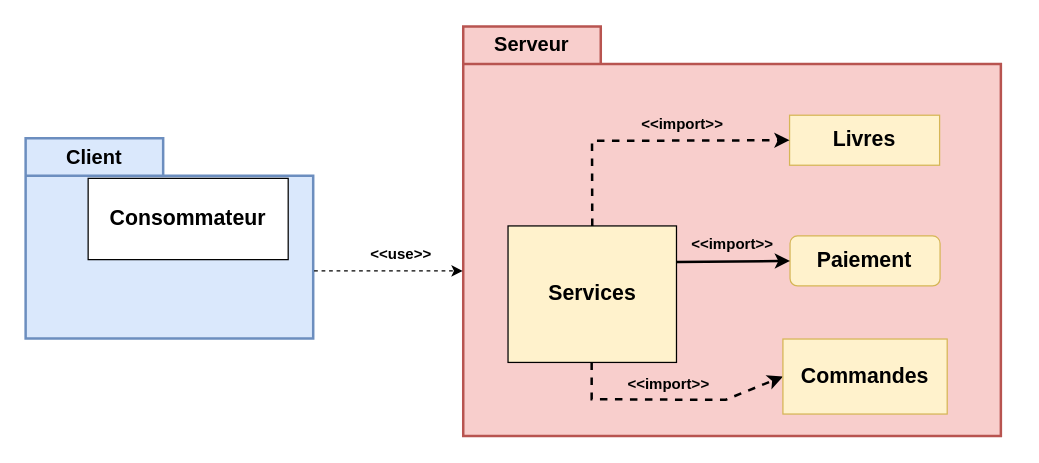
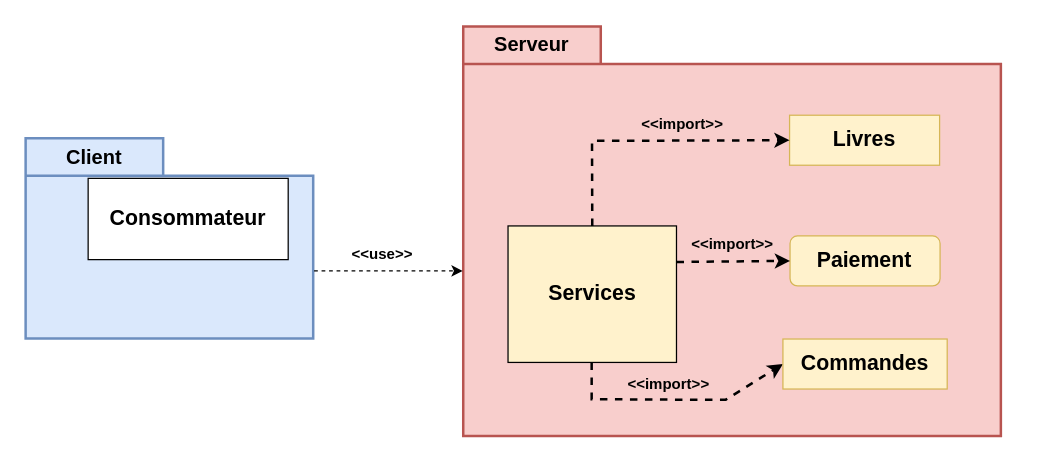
  <mxCell id="0" />
  <mxCell id="1" parent="0" />
  <mxCell id="2" value="&lt;font style=&quot;font-size: 16px;&quot;&gt;Serveur&lt;/font&gt;" style="shape=folder;fontStyle=1;tabWidth=110;tabHeight=30;tabPosition=left;html=1;boundedLbl=1;labelInHeader=1;container=1;collapsible=0;whiteSpace=wrap;fillColor=#f8cecc;strokeColor=#b85450;strokeWidth=2;" parent="1" vertex="1"><mxGeometry x="370" y="20.5" width="430" height="327.5" as="geometry" /></mxCell>
  <mxCell id="3" value="" style="html=1;strokeColor=none;resizeWidth=1;resizeHeight=1;fillColor=none;part=1;connectable=0;allowArrows=0;deletable=0;whiteSpace=wrap;" parent="2" vertex="1"><mxGeometry width="458.667" height="229.25" relative="1" as="geometry"><mxPoint y="30" as="offset" /></mxGeometry></mxCell>
  <mxCell id="4" value="&lt;b&gt;&lt;font style=&quot;font-size: 17px;&quot;&gt;Livres&lt;/font&gt;&lt;/b&gt;" style="html=1;whiteSpace=wrap;fillColor=#fff2cc;strokeColor=#d6b656;" parent="2" vertex="1"><mxGeometry width="120" height="40" relative="1" as="geometry"><mxPoint x="261" y="71" as="offset" /></mxGeometry></mxCell>
  <mxCell id="5" value="&lt;b&gt;&lt;font style=&quot;font-size: 17px;&quot;&gt;Services&lt;/font&gt;&lt;/b&gt;" style="html=1;whiteSpace=wrap;fillColor=#fff2cc;" parent="2" vertex="1"><mxGeometry x="35.833" y="159.551" width="134.733" height="109.167" as="geometry" /></mxCell>
  <mxCell id="6" value="" style="endArrow=classic;html=1;rounded=0;dashed=1;strokeWidth=2;entryX=0;entryY=0.5;entryDx=0;entryDy=0;exitX=0.5;exitY=0;exitDx=0;exitDy=0;" parent="2" source="5" target="4" edge="1"><mxGeometry width="50" height="50" relative="1" as="geometry"><mxPoint x="43" y="344.295" as="sourcePoint" /><mxPoint x="200.667" y="41.987" as="targetPoint" /><Array as="points"><mxPoint x="103" y="91.5" /></Array></mxGeometry></mxCell>
  <mxCell id="7" value="&lt;b&gt;&amp;lt;&amp;lt;import&amp;gt;&amp;gt;&lt;/b&gt;" style="text;html=1;align=center;verticalAlign=middle;resizable=0;points=[];autosize=1;strokeColor=none;fillColor=none;" parent="2" vertex="1"><mxGeometry x="130.004" y="63.498" width="90" height="30" as="geometry" /></mxCell>
  <mxCell id="8" value="" style="endArrow=classic;html=1;rounded=0;dashed=1;strokeWidth=2;entryX=0;entryY=0.5;entryDx=0;entryDy=0;exitX=0.5;exitY=0;exitDx=0;exitDy=0;" parent="2" target="9" edge="1"><mxGeometry width="50" height="50" relative="1" as="geometry"><mxPoint x="102.722" y="268.718" as="sourcePoint" /><mxPoint x="250.833" y="317.423" as="targetPoint" /><Array as="points"><mxPoint x="102.722" y="298.109" /><mxPoint x="170" y="298.5" /><mxPoint x="210" y="298.5" /></Array></mxGeometry></mxCell>
- <mxCell id="9" value="&lt;b&gt;&lt;font style=&quot;font-size: 17px;&quot;&gt;Commandes&lt;/font&gt;&lt;/b&gt;" style="html=1;whiteSpace=wrap;fillColor=#fff2cc;strokeColor=#d6b656;" parent="2" vertex="1"><mxGeometry x="255.69" y="250" width="131.39" height="60" as="geometry" /></mxCell>
+ <mxCell id="9" value="&lt;b&gt;&lt;font style=&quot;font-size: 17px;&quot;&gt;Commandes&lt;/font&gt;&lt;/b&gt;" style="html=1;whiteSpace=wrap;fillColor=#fff2cc;strokeColor=#d6b656;" parent="2" vertex="1"><mxGeometry x="255.69" y="250" width="131.39" height="40" as="geometry" /></mxCell>
  <mxCell id="10" value="&lt;b&gt;&amp;lt;&amp;lt;import&amp;gt;&amp;gt;&lt;/b&gt;" style="text;html=1;align=center;verticalAlign=middle;resizable=0;points=[];autosize=1;strokeColor=none;fillColor=none;" parent="2" vertex="1"><mxGeometry x="119.44" y="271.47" width="90" height="30" as="geometry" /></mxCell>
  <mxCell id="11" value="&lt;b&gt;&lt;font style=&quot;font-size: 17px;&quot;&gt;Paiement&lt;/font&gt;&lt;/b&gt;" style="html=1;whiteSpace=wrap;fillColor=#fff2cc;strokeColor=#d6b656;rounded=1;" vertex="1" parent="2"><mxGeometry x="261.38" y="167.5" width="120" height="40" as="geometry" /></mxCell>
- <mxCell id="12" value="" style="endArrow=classic;html=1;rounded=0;dashed=0;strokeWidth=2;entryX=0;entryY=0.5;entryDx=0;entryDy=0;exitX=1;exitY=0.264;exitDx=0;exitDy=0;exitPerimeter=0;" edge="1" parent="2" source="5" target="11"><mxGeometry width="50" height="50" relative="1" as="geometry"><mxPoint x="110.28" y="253.55" as="sourcePoint" /><mxPoint x="268.28" y="159.55" as="targetPoint" /><Array as="points" /></mxGeometry></mxCell>
+ <mxCell id="12" value="" style="endArrow=classic;html=1;rounded=0;dashed=1;strokeWidth=2;entryX=0;entryY=0.5;entryDx=0;entryDy=0;exitX=1;exitY=0.264;exitDx=0;exitDy=0;exitPerimeter=0;" edge="1" parent="2" source="5" target="11"><mxGeometry width="50" height="50" relative="1" as="geometry"><mxPoint x="110.28" y="253.55" as="sourcePoint" /><mxPoint x="268.28" y="159.55" as="targetPoint" /><Array as="points" /></mxGeometry></mxCell>
  <mxCell id="13" value="&lt;b&gt;&amp;lt;&amp;lt;import&amp;gt;&amp;gt;&lt;/b&gt;" style="text;html=1;align=center;verticalAlign=middle;resizable=0;points=[];autosize=1;strokeColor=none;fillColor=none;rotation=0;" vertex="1" parent="2"><mxGeometry x="170.004" y="159.548" width="90" height="30" as="geometry" /></mxCell>
  <mxCell id="14" value="&lt;font style=&quot;font-size: 16px;&quot;&gt;Client&lt;/font&gt;" style="shape=folder;fontStyle=1;tabWidth=110;tabHeight=30;tabPosition=left;html=1;boundedLbl=1;labelInHeader=1;container=1;collapsible=0;recursiveResize=0;whiteSpace=wrap;fillColor=#dae8fc;strokeColor=#6c8ebf;strokeWidth=2;" parent="1" vertex="1"><mxGeometry x="20" y="110" width="230" height="160" as="geometry" /></mxCell>
  <mxCell id="15" value="&lt;b&gt;&lt;font style=&quot;font-size: 17px;&quot;&gt;Consommateur&lt;/font&gt;&lt;/b&gt;" style="html=1;whiteSpace=wrap;" parent="14" vertex="1"><mxGeometry x="50" y="32" width="160" height="65" as="geometry" /></mxCell>
  <mxCell id="16" value="" style="endArrow=classic;html=1;rounded=0;entryX=-0.001;entryY=0.597;entryDx=0;entryDy=0;entryPerimeter=0;exitX=1.003;exitY=0.662;exitDx=0;exitDy=0;exitPerimeter=0;dashed=1;" parent="1" source="14" target="2" edge="1"><mxGeometry width="50" height="50" relative="1" as="geometry"><mxPoint x="210" y="148" as="sourcePoint" /><mxPoint x="260" y="98" as="targetPoint" /></mxGeometry></mxCell>
- <mxCell id="17" value="&lt;b&gt;&amp;lt;&amp;lt;use&amp;gt;&amp;gt;&lt;/b&gt;" style="text;html=1;align=center;verticalAlign=middle;resizable=0;points=[];autosize=1;strokeColor=none;fillColor=none;" parent="1" vertex="1"><mxGeometry x="285" y="188" width="70" height="30" as="geometry" /></mxCell>
+ <mxCell id="17" value="&lt;b&gt;&amp;lt;&amp;lt;use&amp;gt;&amp;gt;&lt;/b&gt;" style="text;html=1;align=center;verticalAlign=middle;resizable=0;points=[];autosize=1;strokeColor=none;fillColor=none;" parent="1" vertex="1"><mxGeometry x="270" y="188" width="70" height="30" as="geometry" /></mxCell>
